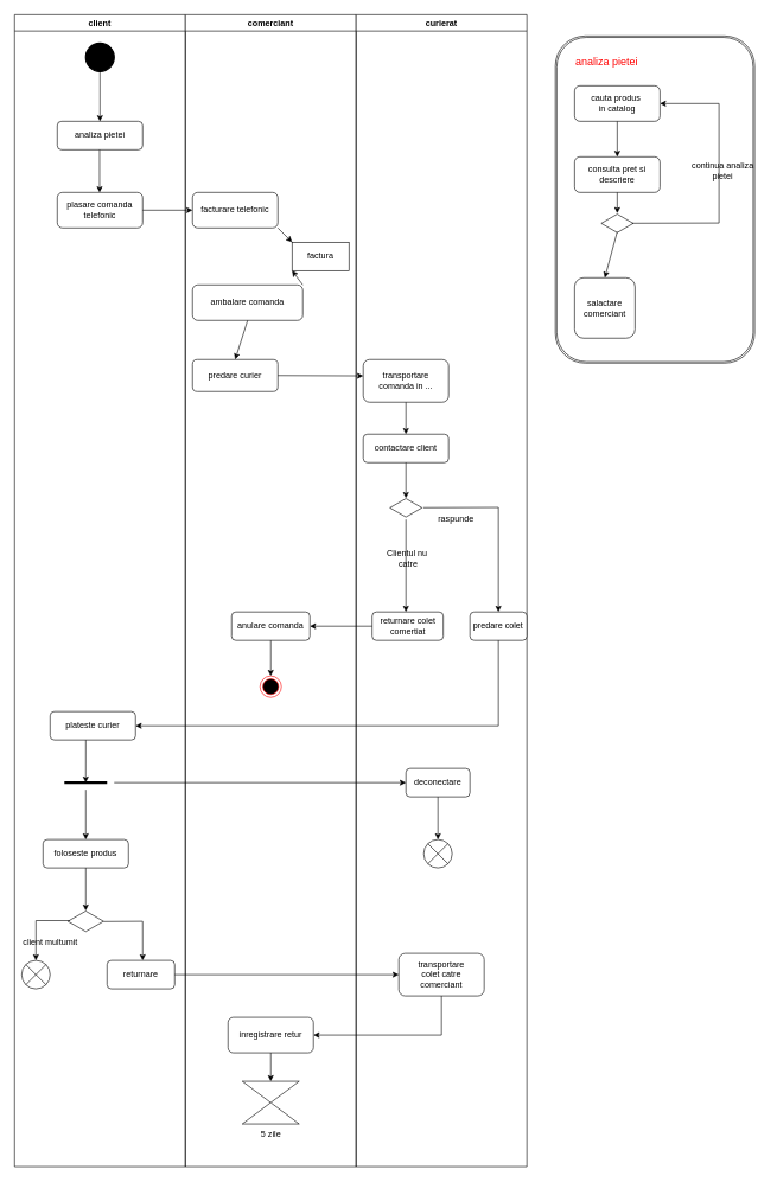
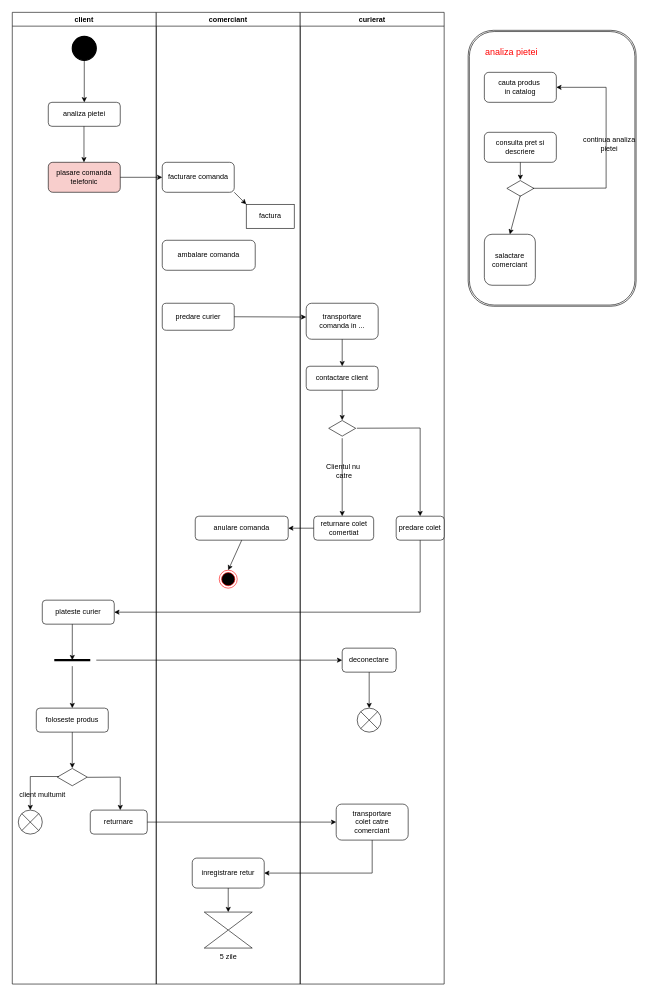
  <mxCell id="0" />
  <mxCell id="1" parent="0" />
  <mxCell id="2" value="client" style="swimlane;whiteSpace=wrap;html=1;" vertex="1" parent="1"><mxGeometry x="20" y="20" width="240" height="1620" as="geometry" /></mxCell>
  <mxCell id="3" value="" style="strokeWidth=2;html=1;shape=mxgraph.flowchart.start_2;whiteSpace=wrap;fillColor=#000000;" vertex="1" parent="2"><mxGeometry x="100" y="40" width="40" height="40" as="geometry" /></mxCell>
  <mxCell id="4" value="" style="endArrow=classic;html=1;rounded=0;exitX=0.5;exitY=1;exitDx=0;exitDy=0;exitPerimeter=0;entryX=0.5;entryY=0;entryDx=0;entryDy=0;" edge="1" parent="2" source="3" target="5"><mxGeometry width="50" height="50" relative="1" as="geometry"><mxPoint x="90" y="140" as="sourcePoint" /><mxPoint x="100" y="140" as="targetPoint" /></mxGeometry></mxCell>
  <mxCell id="5" value="analiza pietei" style="rounded=1;whiteSpace=wrap;html=1;" vertex="1" parent="2"><mxGeometry x="60" y="150" width="120" height="40" as="geometry" /></mxCell>
  <mxCell id="6" value="" style="endArrow=classic;html=1;rounded=0;exitX=0.5;exitY=1;exitDx=0;exitDy=0;exitPerimeter=0;" edge="1" parent="2"><mxGeometry width="50" height="50" relative="1" as="geometry"><mxPoint x="119.5" y="190" as="sourcePoint" /><mxPoint x="119.5" y="250" as="targetPoint" /></mxGeometry></mxCell>
- <mxCell id="7" value="plasare comanda&lt;br&gt;telefonic" style="rounded=1;whiteSpace=wrap;html=1;" vertex="1" parent="2"><mxGeometry x="60" y="250" width="120" height="50" as="geometry" /></mxCell>
+ <mxCell id="7" value="plasare comanda&lt;br&gt;telefonic" style="rounded=1;whiteSpace=wrap;html=1;fillColor=#f8cecc;" vertex="1" parent="2"><mxGeometry x="60" y="250" width="120" height="50" as="geometry" /></mxCell>
  <mxCell id="8" value="plateste curier" style="rounded=1;whiteSpace=wrap;html=1;" vertex="1" parent="2"><mxGeometry x="50" y="980" width="120" height="40" as="geometry" /></mxCell>
  <mxCell id="9" value="" style="endArrow=none;html=1;rounded=0;strokeWidth=4;" edge="1" parent="2"><mxGeometry width="50" height="50" relative="1" as="geometry"><mxPoint x="70" y="1080" as="sourcePoint" /><mxPoint x="130" y="1080" as="targetPoint" /></mxGeometry></mxCell>
  <mxCell id="10" value="" style="endArrow=classic;html=1;rounded=0;exitX=0.417;exitY=1;exitDx=0;exitDy=0;exitPerimeter=0;" edge="1" parent="2" source="8"><mxGeometry width="50" height="50" relative="1" as="geometry"><mxPoint x="100" y="1060" as="sourcePoint" /><mxPoint x="100" y="1080" as="targetPoint" /></mxGeometry></mxCell>
  <mxCell id="11" value="" style="endArrow=classic;html=1;rounded=0;" edge="1" parent="2"><mxGeometry width="50" height="50" relative="1" as="geometry"><mxPoint x="100" y="1090" as="sourcePoint" /><mxPoint x="100" y="1160" as="targetPoint" /></mxGeometry></mxCell>
  <mxCell id="12" value="foloseste produs" style="rounded=1;whiteSpace=wrap;html=1;" vertex="1" parent="2"><mxGeometry x="40" y="1160" width="120" height="40" as="geometry" /></mxCell>
  <mxCell id="13" value="" style="endArrow=classic;html=1;rounded=0;exitX=0.5;exitY=1;exitDx=0;exitDy=0;" edge="1" parent="2" source="12"><mxGeometry width="50" height="50" relative="1" as="geometry"><mxPoint x="140" y="1310" as="sourcePoint" /><mxPoint x="100" y="1260" as="targetPoint" /></mxGeometry></mxCell>
  <mxCell id="14" value="" style="html=1;whiteSpace=wrap;aspect=fixed;shape=isoRectangle;" vertex="1" parent="2"><mxGeometry x="75" y="1260" width="50" height="30" as="geometry" /></mxCell>
  <mxCell id="15" value="" style="endArrow=classic;html=1;rounded=0;exitX=0.053;exitY=0.467;exitDx=0;exitDy=0;exitPerimeter=0;" edge="1" parent="2" source="14"><mxGeometry width="50" height="50" relative="1" as="geometry"><mxPoint x="40" y="1400" as="sourcePoint" /><mxPoint x="30" y="1330" as="targetPoint" /><Array as="points"><mxPoint x="30" y="1274" /></Array></mxGeometry></mxCell>
  <mxCell id="16" value="client multumit" style="text;html=1;align=center;verticalAlign=middle;resizable=0;points=[];autosize=1;strokeColor=none;fillColor=none;" vertex="1" parent="2"><mxGeometry y="1290" width="100" height="30" as="geometry" /></mxCell>
  <mxCell id="17" value="" style="shape=sumEllipse;perimeter=ellipsePerimeter;whiteSpace=wrap;html=1;backgroundOutline=1;" vertex="1" parent="2"><mxGeometry x="10" y="1330" width="40" height="40" as="geometry" /></mxCell>
  <mxCell id="18" value="" style="endArrow=classic;html=1;rounded=0;exitX=1;exitY=0.511;exitDx=0;exitDy=0;exitPerimeter=0;" edge="1" parent="2" source="14"><mxGeometry width="50" height="50" relative="1" as="geometry"><mxPoint x="150" y="1360" as="sourcePoint" /><mxPoint x="180" y="1330" as="targetPoint" /><Array as="points"><mxPoint x="180" y="1275" /></Array></mxGeometry></mxCell>
  <mxCell id="19" value="returnare" style="rounded=1;whiteSpace=wrap;html=1;" vertex="1" parent="2"><mxGeometry x="130" y="1330" width="95" height="40" as="geometry" /></mxCell>
  <mxCell id="20" value="comerciant" style="swimlane;whiteSpace=wrap;html=1;" vertex="1" parent="1"><mxGeometry x="260" y="20" width="240" height="1620" as="geometry" /></mxCell>
- <mxCell id="21" value="facturare telefonic" style="rounded=1;whiteSpace=wrap;html=1;" vertex="1" parent="20"><mxGeometry x="10" y="250" width="120" height="50" as="geometry" /></mxCell>
+ <mxCell id="21" value="facturare comanda" style="rounded=1;whiteSpace=wrap;html=1;" vertex="1" parent="20"><mxGeometry x="10" y="250" width="120" height="50" as="geometry" /></mxCell>
  <mxCell id="22" value="factura" style="rounded=0;whiteSpace=wrap;html=1;" vertex="1" parent="20"><mxGeometry x="150" y="320" width="80" height="40" as="geometry" /></mxCell>
  <mxCell id="23" value="" style="endArrow=classic;html=1;rounded=0;exitX=1;exitY=1;exitDx=0;exitDy=0;entryX=0;entryY=0;entryDx=0;entryDy=0;" edge="1" parent="20" source="21" target="22"><mxGeometry width="50" height="50" relative="1" as="geometry"><mxPoint x="90" y="400" as="sourcePoint" /><mxPoint x="140" y="350" as="targetPoint" /></mxGeometry></mxCell>
  <mxCell id="24" value="ambalare comanda" style="rounded=1;whiteSpace=wrap;html=1;" vertex="1" parent="20"><mxGeometry x="10" y="380" width="155" height="50" as="geometry" /></mxCell>
- <mxCell id="25" value="" style="endArrow=classic;html=1;rounded=0;exitX=1;exitY=0;exitDx=0;exitDy=0;entryX=0;entryY=1;entryDx=0;entryDy=0;" edge="1" parent="20" source="24" target="22"><mxGeometry width="50" height="50" relative="1" as="geometry"><mxPoint x="190" y="420" as="sourcePoint" /><mxPoint x="240" y="370" as="targetPoint" /></mxGeometry></mxCell>
  <mxCell id="26" value="predare curier" style="rounded=1;whiteSpace=wrap;html=1;" vertex="1" parent="20"><mxGeometry x="10" y="485" width="120" height="45" as="geometry" /></mxCell>
- <mxCell id="27" value="" style="endArrow=classic;html=1;rounded=0;exitX=0.5;exitY=1;exitDx=0;exitDy=0;entryX=0.5;entryY=0;entryDx=0;entryDy=0;" edge="1" parent="20" source="24" target="26"><mxGeometry width="50" height="50" relative="1" as="geometry"><mxPoint x="90" y="510" as="sourcePoint" /><mxPoint x="70" y="480" as="targetPoint" /></mxGeometry></mxCell>
  <mxCell id="28" value="" style="ellipse;html=1;shape=endState;fillColor=#000000;strokeColor=#ff0000;" vertex="1" parent="20"><mxGeometry x="105" y="930" width="30" height="30" as="geometry" /></mxCell>
- <mxCell id="29" value="anulare comanda" style="rounded=1;whiteSpace=wrap;html=1;" vertex="1" parent="20"><mxGeometry x="65" y="840" width="110" height="40" as="geometry" /></mxCell>
+ <mxCell id="29" value="anulare comanda" style="rounded=1;whiteSpace=wrap;html=1;" vertex="1" parent="20"><mxGeometry x="65" y="840" width="155" height="40" as="geometry" /></mxCell>
  <mxCell id="30" value="" style="endArrow=classic;html=1;rounded=0;exitX=0.5;exitY=1;exitDx=0;exitDy=0;entryX=0.5;entryY=0;entryDx=0;entryDy=0;" edge="1" parent="20" source="29" target="28"><mxGeometry width="50" height="50" relative="1" as="geometry"><mxPoint x="20" y="1010" as="sourcePoint" /><mxPoint x="70" y="960" as="targetPoint" /></mxGeometry></mxCell>
  <mxCell id="31" value="" style="endArrow=classic;html=1;rounded=0;" edge="1" parent="20"><mxGeometry width="50" height="50" relative="1" as="geometry"><mxPoint x="-100" y="1080" as="sourcePoint" /><mxPoint x="310" y="1080" as="targetPoint" /></mxGeometry></mxCell>
  <mxCell id="32" value="inregistrare retur" style="rounded=1;whiteSpace=wrap;html=1;" vertex="1" parent="20"><mxGeometry x="60" y="1410" width="120" height="50" as="geometry" /></mxCell>
  <mxCell id="33" value="" style="endArrow=classic;html=1;rounded=0;exitX=0.5;exitY=1;exitDx=0;exitDy=0;" edge="1" parent="20" source="32"><mxGeometry width="50" height="50" relative="1" as="geometry"><mxPoint x="130" y="1550" as="sourcePoint" /><mxPoint x="120" y="1500" as="targetPoint" /></mxGeometry></mxCell>
  <mxCell id="34" value="" style="shape=collate;whiteSpace=wrap;html=1;" vertex="1" parent="20"><mxGeometry x="80" y="1500" width="80" height="60" as="geometry" /></mxCell>
  <mxCell id="35" value="5 zile" style="text;html=1;align=center;verticalAlign=middle;resizable=0;points=[];autosize=1;strokeColor=none;fillColor=none;" vertex="1" parent="20"><mxGeometry x="95" y="1560" width="50" height="30" as="geometry" /></mxCell>
  <mxCell id="36" value="curierat" style="swimlane;whiteSpace=wrap;html=1;" vertex="1" parent="1"><mxGeometry x="500" y="20" width="240" height="1620" as="geometry" /></mxCell>
  <mxCell id="37" value="transportare&lt;br&gt;comanda in ..." style="rounded=1;whiteSpace=wrap;html=1;" vertex="1" parent="36"><mxGeometry x="10" y="485" width="120" height="60" as="geometry" /></mxCell>
  <mxCell id="38" value="contactare client" style="rounded=1;whiteSpace=wrap;html=1;" vertex="1" parent="36"><mxGeometry x="10" y="590" width="120" height="40" as="geometry" /></mxCell>
  <mxCell id="39" value="" style="endArrow=classic;html=1;rounded=0;exitX=0.5;exitY=1;exitDx=0;exitDy=0;" edge="1" parent="36" source="38"><mxGeometry width="50" height="50" relative="1" as="geometry"><mxPoint x="70" y="720" as="sourcePoint" /><mxPoint x="70" y="680" as="targetPoint" /></mxGeometry></mxCell>
  <mxCell id="40" value="" style="html=1;whiteSpace=wrap;aspect=fixed;shape=isoRectangle;" vertex="1" parent="36"><mxGeometry x="47.5" y="680" width="45" height="27" as="geometry" /></mxCell>
  <mxCell id="41" value="" style="endArrow=classic;html=1;rounded=0;" edge="1" parent="36"><mxGeometry width="50" height="50" relative="1" as="geometry"><mxPoint x="70" y="710" as="sourcePoint" /><mxPoint x="70" y="840" as="targetPoint" /></mxGeometry></mxCell>
  <mxCell id="42" value="Clientul nu&amp;nbsp;&lt;br&gt;catre" style="text;html=1;align=center;verticalAlign=middle;resizable=0;points=[];autosize=1;strokeColor=none;fillColor=none;" vertex="1" parent="36"><mxGeometry x="32.5" y="745" width="80" height="40" as="geometry" /></mxCell>
  <mxCell id="43" value="" style="endArrow=classic;html=1;rounded=0;exitX=1.041;exitY=0.494;exitDx=0;exitDy=0;exitPerimeter=0;" edge="1" parent="36" source="40"><mxGeometry width="50" height="50" relative="1" as="geometry"><mxPoint x="120" y="700" as="sourcePoint" /><mxPoint x="200" y="840" as="targetPoint" /><Array as="points"><mxPoint x="200" y="693" /></Array></mxGeometry></mxCell>
  <mxCell id="44" value="returnare colet&lt;br&gt;comertiat" style="rounded=1;whiteSpace=wrap;html=1;" vertex="1" parent="36"><mxGeometry x="22.5" y="840" width="100" height="40" as="geometry" /></mxCell>
  <mxCell id="45" value="predare colet" style="rounded=1;whiteSpace=wrap;html=1;" vertex="1" parent="36"><mxGeometry x="160" y="840" width="80" height="40" as="geometry" /></mxCell>
  <mxCell id="46" value="" style="endArrow=classic;html=1;rounded=0;exitX=0.5;exitY=1;exitDx=0;exitDy=0;" edge="1" parent="36" source="45"><mxGeometry width="50" height="50" relative="1" as="geometry"><mxPoint x="140" y="1030" as="sourcePoint" /><mxPoint x="-310" y="1000" as="targetPoint" /><Array as="points"><mxPoint x="200" y="1000" /></Array></mxGeometry></mxCell>
  <mxCell id="47" value="deconectare" style="rounded=1;whiteSpace=wrap;html=1;" vertex="1" parent="36"><mxGeometry x="70" y="1060" width="90" height="40" as="geometry" /></mxCell>
  <mxCell id="48" value="" style="endArrow=classic;html=1;rounded=0;exitX=0.5;exitY=1;exitDx=0;exitDy=0;" edge="1" parent="36" source="47"><mxGeometry width="50" height="50" relative="1" as="geometry"><mxPoint x="150" y="1220" as="sourcePoint" /><mxPoint x="115" y="1160" as="targetPoint" /></mxGeometry></mxCell>
  <mxCell id="49" value="" style="shape=sumEllipse;perimeter=ellipsePerimeter;whiteSpace=wrap;html=1;backgroundOutline=1;" vertex="1" parent="36"><mxGeometry x="95" y="1160" width="40" height="40" as="geometry" /></mxCell>
  <mxCell id="50" value="transportare&lt;br&gt;colet catre &lt;br&gt;comerciant" style="rounded=1;whiteSpace=wrap;html=1;" vertex="1" parent="36"><mxGeometry x="60" y="1320" width="120" height="60" as="geometry" /></mxCell>
  <mxCell id="51" value="" style="endArrow=classic;html=1;rounded=0;exitX=1;exitY=0.5;exitDx=0;exitDy=0;entryX=0;entryY=0.5;entryDx=0;entryDy=0;" edge="1" parent="1" source="7" target="21"><mxGeometry width="50" height="50" relative="1" as="geometry"><mxPoint x="350" y="310" as="sourcePoint" /><mxPoint x="250" y="295" as="targetPoint" /></mxGeometry></mxCell>
  <mxCell id="52" value="" style="endArrow=classic;html=1;rounded=0;exitX=1;exitY=0.5;exitDx=0;exitDy=0;" edge="1" parent="1" source="26"><mxGeometry width="50" height="50" relative="1" as="geometry"><mxPoint x="350" y="530" as="sourcePoint" /><mxPoint x="510" y="528" as="targetPoint" /></mxGeometry></mxCell>
  <mxCell id="53" value="" style="endArrow=classic;html=1;rounded=0;exitX=0.5;exitY=1;exitDx=0;exitDy=0;" edge="1" parent="1" source="37"><mxGeometry width="50" height="50" relative="1" as="geometry"><mxPoint x="350" y="740" as="sourcePoint" /><mxPoint x="570" y="610" as="targetPoint" /></mxGeometry></mxCell>
- <mxCell id="54" value="raspunde" style="text;html=1;align=center;verticalAlign=middle;resizable=0;points=[];autosize=1;strokeColor=none;fillColor=none;" vertex="1" parent="1"><mxGeometry x="605" y="715" width="70" height="30" as="geometry" /></mxCell>
  <mxCell id="55" value="" style="endArrow=classic;html=1;rounded=0;exitX=0;exitY=0.5;exitDx=0;exitDy=0;entryX=1;entryY=0.5;entryDx=0;entryDy=0;" edge="1" parent="1" source="44" target="29"><mxGeometry width="50" height="50" relative="1" as="geometry"><mxPoint x="440" y="970" as="sourcePoint" /><mxPoint x="490" y="920" as="targetPoint" /></mxGeometry></mxCell>
  <mxCell id="56" value="" style="endArrow=classic;html=1;rounded=0;exitX=1;exitY=0.5;exitDx=0;exitDy=0;entryX=0;entryY=0.5;entryDx=0;entryDy=0;" edge="1" parent="1" source="19" target="50"><mxGeometry width="50" height="50" relative="1" as="geometry"><mxPoint x="340" y="1390" as="sourcePoint" /><mxPoint x="550" y="1370" as="targetPoint" /></mxGeometry></mxCell>
  <mxCell id="57" value="" style="endArrow=classic;html=1;rounded=0;exitX=0.5;exitY=1;exitDx=0;exitDy=0;entryX=1;entryY=0.5;entryDx=0;entryDy=0;" edge="1" parent="1" source="50" target="32"><mxGeometry width="50" height="50" relative="1" as="geometry"><mxPoint x="610" y="1530" as="sourcePoint" /><mxPoint x="660" y="1480" as="targetPoint" /><Array as="points"><mxPoint x="620" y="1455" /></Array></mxGeometry></mxCell>
  <mxCell id="58" value="" style="shape=ext;double=1;rounded=1;whiteSpace=wrap;html=1;" vertex="1" parent="1"><mxGeometry x="780" y="50" width="280" height="460" as="geometry" /></mxCell>
  <mxCell id="59" value="&lt;font color=&quot;#ff0000&quot; style=&quot;font-size: 15px;&quot;&gt;analiza pietei&lt;/font&gt;" style="text;html=1;align=center;verticalAlign=middle;resizable=0;points=[];autosize=1;strokeColor=none;fillColor=none;" vertex="1" parent="1"><mxGeometry x="797" y="70" width="110" height="30" as="geometry" /></mxCell>
  <mxCell id="60" value="cauta produs&amp;nbsp;&lt;br&gt;in catalog" style="rounded=1;whiteSpace=wrap;html=1;" vertex="1" parent="1"><mxGeometry x="807" y="120" width="120" height="50" as="geometry" /></mxCell>
- <mxCell id="61" value="" style="endArrow=classic;html=1;rounded=0;exitX=0.5;exitY=1;exitDx=0;exitDy=0;entryX=0.5;entryY=0;entryDx=0;entryDy=0;" edge="1" parent="1" source="60" target="62"><mxGeometry width="50" height="50" relative="1" as="geometry"><mxPoint x="870" y="280" as="sourcePoint" /><mxPoint x="870" y="230" as="targetPoint" /></mxGeometry></mxCell>
  <mxCell id="62" value="consulta pret si&lt;br&gt;descriere" style="rounded=1;whiteSpace=wrap;html=1;" vertex="1" parent="1"><mxGeometry x="807" y="220" width="120" height="50" as="geometry" /></mxCell>
  <mxCell id="63" value="" style="html=1;whiteSpace=wrap;aspect=fixed;shape=isoRectangle;" vertex="1" parent="1"><mxGeometry x="844.5" y="300" width="45" height="27" as="geometry" /></mxCell>
  <mxCell id="64" value="" style="endArrow=classic;html=1;rounded=0;exitX=0.5;exitY=1;exitDx=0;exitDy=0;entryX=0.5;entryY=-0.025;entryDx=0;entryDy=0;entryPerimeter=0;" edge="1" parent="1" source="62" target="63"><mxGeometry width="50" height="50" relative="1" as="geometry"><mxPoint x="670" y="520" as="sourcePoint" /><mxPoint x="720" y="470" as="targetPoint" /></mxGeometry></mxCell>
  <mxCell id="65" value="" style="endArrow=classic;html=1;rounded=0;exitX=0.967;exitY=0.494;exitDx=0;exitDy=0;exitPerimeter=0;entryX=1;entryY=0.5;entryDx=0;entryDy=0;startArrow=none;" edge="1" parent="1" source="63" target="60"><mxGeometry width="50" height="50" relative="1" as="geometry"><mxPoint x="900" y="312" as="sourcePoint" /><mxPoint x="990" y="342" as="targetPoint" /><Array as="points"><mxPoint x="1010" y="313" /><mxPoint x="1010" y="145" /></Array></mxGeometry></mxCell>
  <mxCell id="66" value="continua analiza&lt;br&gt;pietei" style="text;html=1;align=center;verticalAlign=middle;resizable=0;points=[];autosize=1;strokeColor=none;fillColor=none;" vertex="1" parent="1"><mxGeometry x="960" y="220" width="110" height="40" as="geometry" /></mxCell>
  <mxCell id="67" value="salactare&lt;br&gt;comerciant" style="rounded=1;whiteSpace=wrap;html=1;" vertex="1" parent="1"><mxGeometry x="807" y="390" width="85" height="85" as="geometry" /></mxCell>
  <mxCell id="68" value="" style="endArrow=classic;html=1;rounded=0;exitX=0.5;exitY=0.938;exitDx=0;exitDy=0;exitPerimeter=0;entryX=0.5;entryY=0;entryDx=0;entryDy=0;" edge="1" parent="1" source="63" target="67"><mxGeometry width="50" height="50" relative="1" as="geometry"><mxPoint x="920" y="370" as="sourcePoint" /><mxPoint x="970" y="320" as="targetPoint" /></mxGeometry></mxCell>
